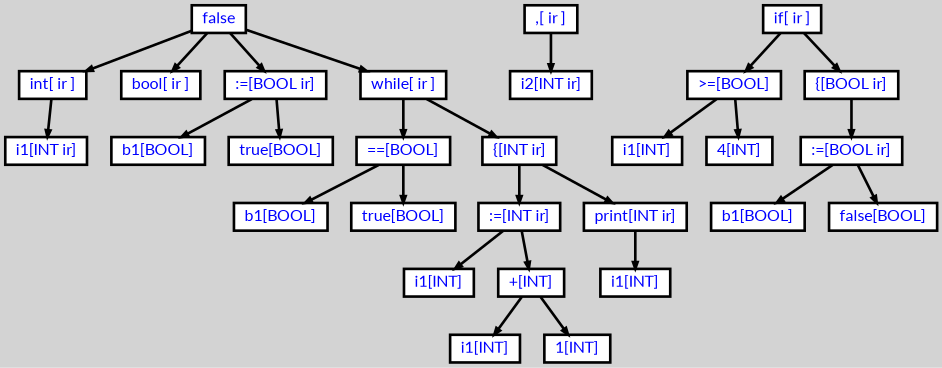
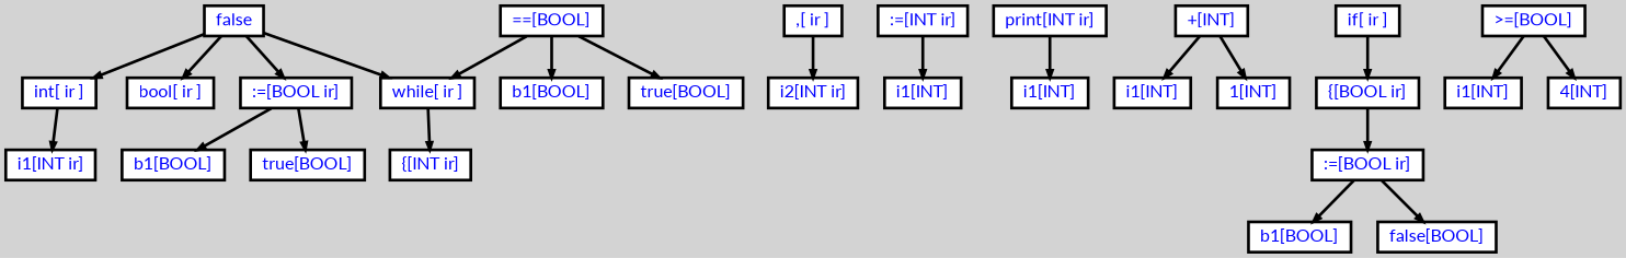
  digraph {
    bgcolor=lightgrey
    fontname=Lato
    ordering=out
    ranksep=.4
    node [color=black fillcolor=white fixedsize=false fontcolor=blue fontname=Lato fontsize=12 shape=box style="filled, solid, bold"]
    edge [arrowsize=.5 color=black fontname=Lato style=bold]
    n1 [height=.25 label=false width=.25]
    n2 [height=.25 label="int[ ir ]" width=.25]
    n3 [height=.25 label="bool[ ir ]" width=.25]
    n4 [height=.25 label=":=[BOOL ir]" width=.25]
    n5 [height=.25 label="while[ ir ]" width=.25]
    n6 [height=.25 label="i1[INT ir]" width=.25]
    n7 [height=.25 label="b1[BOOL]" width=.25]
    n8 [height=.25 label="true[BOOL]" width=.25]
    n9 [height=.25 label="==[BOOL]" width=.25]
    n10 [height=.25 label="{[INT ir]" width=.25]
    n11 [height=.25 label=",[ ir ]" width=.25]
    n12 [height=.25 label="i2[INT ir]" width=.25]
    n13 [height=.25 label="b1[BOOL]" width=.25]
    n14 [height=.25 label="true[BOOL]" width=.25]
    n15 [height=.25 label=":=[INT ir]" width=.25]
    n16 [height=.25 label="print[INT ir]" width=.25]
    n17 [height=.25 label="i1[INT]" width=.25]
    n18 [height=.25 label="+[INT]" width=.25]
    n19 [height=.25 label="if[ ir ]" width=.25]
    n20 [height=.25 label=">=[BOOL]" width=.25]
    n21 [height=.25 label="{[BOOL ir]" width=.25]
    n22 [height=.25 label="i1[INT]" width=.25]
    n23 [height=.25 label="i1[INT]" width=.25]
    n24 [height=.25 label="1[INT]" width=.25]
    n25 [height=.25 label="i1[INT]" width=.25]
    n26 [height=.25 label="4[INT]" width=.25]
    n27 [height=.25 label=":=[BOOL ir]" width=.25]
    n28 [height=.25 label="b1[BOOL]" width=.25]
    n29 [height=.25 label="false[BOOL]" width=.25]
    n1 -> n2
    n1 -> n3
    n1 -> n4
    n1 -> n5
    n2 -> n6
    n4 -> n7
    n4 -> n8
-   n5 -> n9
+   n9 -> n5
    n5 -> n10
    n9 -> n13
    n9 -> n14
-   n10 -> n15
-   n10 -> n16
    n11 -> n12
    n15 -> n17
-   n15 -> n18
    n16 -> n22
    n18 -> n23
    n18 -> n24
-   n19 -> n20
    n19 -> n21
    n20 -> n25
    n20 -> n26
    n21 -> n27
    n27 -> n28
    n27 -> n29
  }
